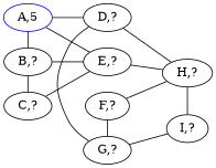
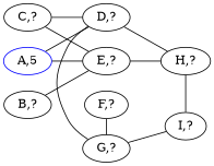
  graph {
    rankdir=LR
    n1 [color=blue height=.1 label="A,5" width=.1]
    n2 [height=.1 label="B,?" width=.1]
    n3 [height=.1 label="C,?" width=.1]
    n4 [height=.1 label="D,?" width=.1]
    n5 [height=.1 label="E,?" width=.1]
    n6 [height=.1 label="F,?" width=.1]
    n7 [height=.1 label="G,?" width=.1]
    n8 [height=.1 label="H,?" width=.1]
    n9 [height=.1 label="I,?" width=.1]
    subgraph sub_1 {
      rank=same
      n1
      n2
      n3
    }
    subgraph sub_2 {
      rank=same
      n4
      n5
      n6
      n7
    }
    subgraph sub_3 {
      rank=same
      n8
      n9
    }
-   n1 -- n2
    n1 -- n4
    n1 -- n5
-   n2 -- n3
+   n4 -- n3
    n2 -- n5
    n4 -- n7
    n4 -- n8
    n5 -- n3
    n5 -- n8
    n6 -- n7
    n7 -- n9
-   n8 -- n6
    n8 -- n9
  }
